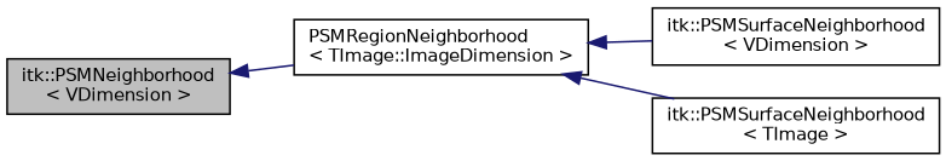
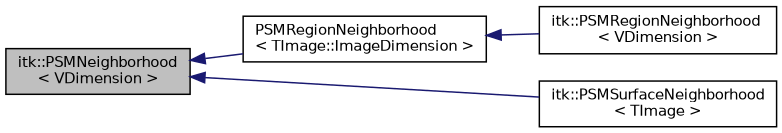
  digraph {
    rankdir=LR
    node [color=black fillcolor=white fontname=Helvetica fontsize=10 shape=record style=filled]
    edge [color=midnightblue dir=back fontname=Helvetica fontsize=10 labelfontname=Helvetica labelfontsize=10 style=solid]
    n1 [fillcolor=grey75 fontcolor=black height=0.2 label="itk::PSMNeighborhood\l\< VDimension \>" width=0.4]
    n2 [height=0.2 label="PSMRegionNeighborhood\l\< TImage::ImageDimension \>" width=0.4]
-   n3 [height=0.2 label="itk::PSMSurfaceNeighborhood\l\< VDimension \>" width=0.4]
+   n3 [height=0.2 label="itk::PSMRegionNeighborhood\l\< VDimension \>" width=0.4]
    n4 [height=0.2 label="itk::PSMSurfaceNeighborhood\l\< TImage \>" width=0.4]
    n1 -> n2
    n2 -> n3
-   n2 -> n4
+   n1 -> n4
  }
